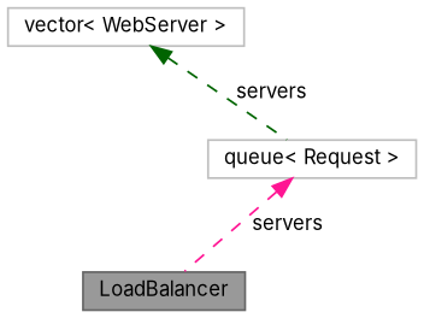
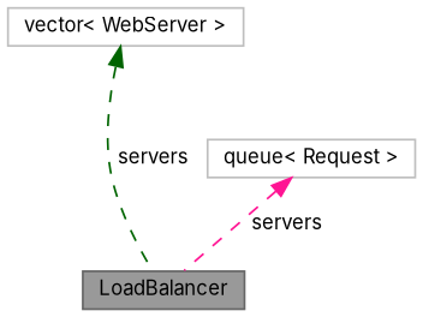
  digraph {
    fontname=Inter
    node [color=grey75 fillcolor=white fontname=Inter fontsize=10 shape=box style=filled]
    edge [dir=back fontname=Inter fontsize=10 labelfontname=Helvetica labelfontsize=10 style=dashed]
    n1 [color=gray40 fillcolor=grey60 fontcolor=black height=0.2 label=LoadBalancer width=0.4]
    n2 [height=0.2 label="queue\< Request \>" width=0.4]
    n3 [height=0.2 label="vector\< WebServer \>" width=0.4]
    n2 -> n1 [color=deeppink label=" servers"]
-   n3 -> n2 [color=darkgreen label=" servers"]
+   n3 -> n1 [color=darkgreen label=" servers"]
  }
